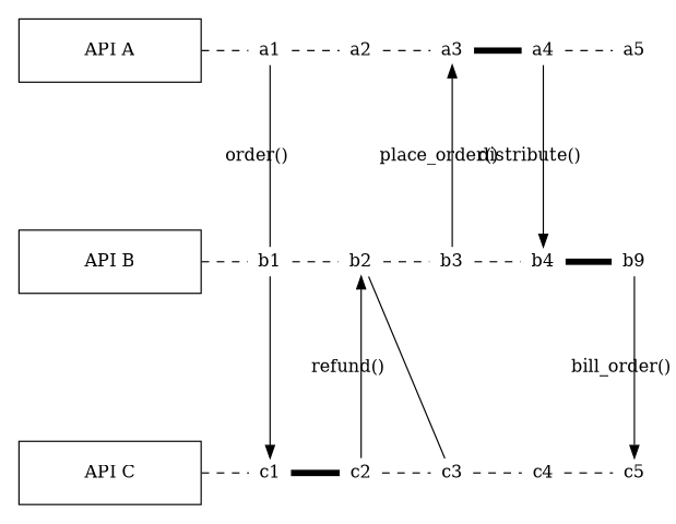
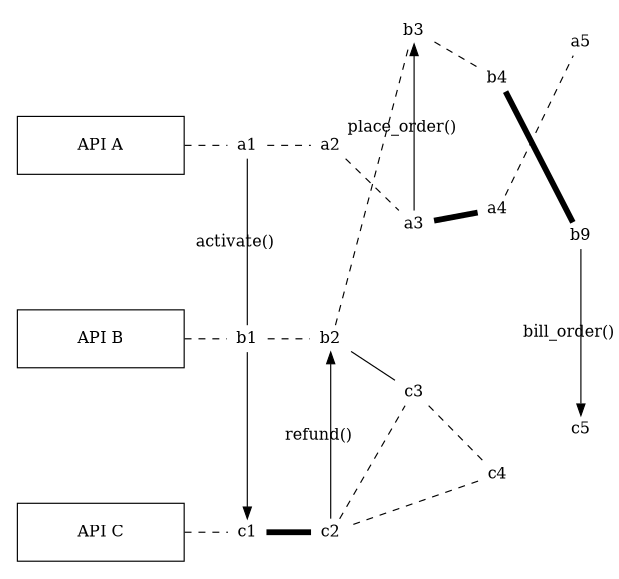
  digraph {
    nodesep=1.0
    ordering=out
    rankdir=LR
    splines=line
    node [shape=none]
    edge [arrowhead=none style=dashed weight=6]
    n1 [height=0.7 label="API A" shape=rectangle width=2]
    n2 [height=0.7 label="API B" shape=rectangle width=2]
    n3 [height=0.7 label="API C" shape=rectangle width=2]
    a1 [height=0 width=0]
    a2 [height=0 width=0]
    a3 [height=0 width=0]
    a4 [height=0 width=0]
    a5 [height=0 width=0]
    b1 [height=0 width=0]
    b2 [height=0 width=0]
    b3 [height=0 width=0]
    b4 [height=0 width=0]
    n13 [height=0 label=b9 width=0]
    c1 [height=0 width=0]
    c2 [height=0 width=0]
    c3 [height=0 width=0]
    c4 [height=0 width=0]
    c5 [height=0 width=0]
    subgraph sub_1 {
      rank=same
      n1
      n2
      n3
    }
    subgraph sub_2 {
      n1
      a1
      a2
      a3
      a4
      a5
    }
    subgraph sub_3 {
      n2
      b1
      b2
      b3
      b4
      n13
    }
    subgraph sub_4 {
      n3
      c1
      c2
      c3
      c4
      c5
    }
    subgraph sub_5 {
      rank=same
      a1
      b1
      c1
    }
    subgraph sub_6 {
      rank=same
      a2
      b2
      c2
    }
    subgraph sub_7 {
      rank=same
      a3
      b3
      c3
    }
    subgraph sub_8 {
      rank=same
      a4
      b4
    }
    subgraph sub_9 {
      rank=same
      a5
      n13
      c5
    }
    n1 -> a1
    n2 -> b1
    n3 -> c1
    a1 -> a2
-   a1 -> b1 [label="order()" style="" weight=""]
+   a1 -> b1 [label="activate()" style="" weight=""]
    a2 -> a3
    a2 -> b2 [style=invis weight=""]
    a3 -> a4 [penwidth=5 style=solid]
-   a3 -> b3 [arrowhead=normal dir=back label="place_order()" style="" weight=""]
+   b3 -> a3 [arrowhead=normal dir=back label="place_order()" style="" weight=""]
    a4 -> a5
-   a4 -> b4 [arrowhead=normal label="distribute()" style="" weight=""]
    a5 -> n13 [style=invis weight=""]
    b1 -> b2
    b1 -> c1 [arrowhead=normal style="" weight=""]
    b2 -> b3
    b2 -> c2 [arrowhead=normal dir=back label="refund()" style="" weight=""]
    b2 -> c3 [style="" weight=""]
    b3 -> b4
    b4 -> n13 [penwidth=5 style=solid]
    n13 -> c5 [arrowhead=normal label="bill_order()" style="" weight=""]
    c1 -> c2 [penwidth=5 style=solid]
    c2 -> c3
    c3 -> c4
-   c4 -> c5
+   c4 -> c2
  }
